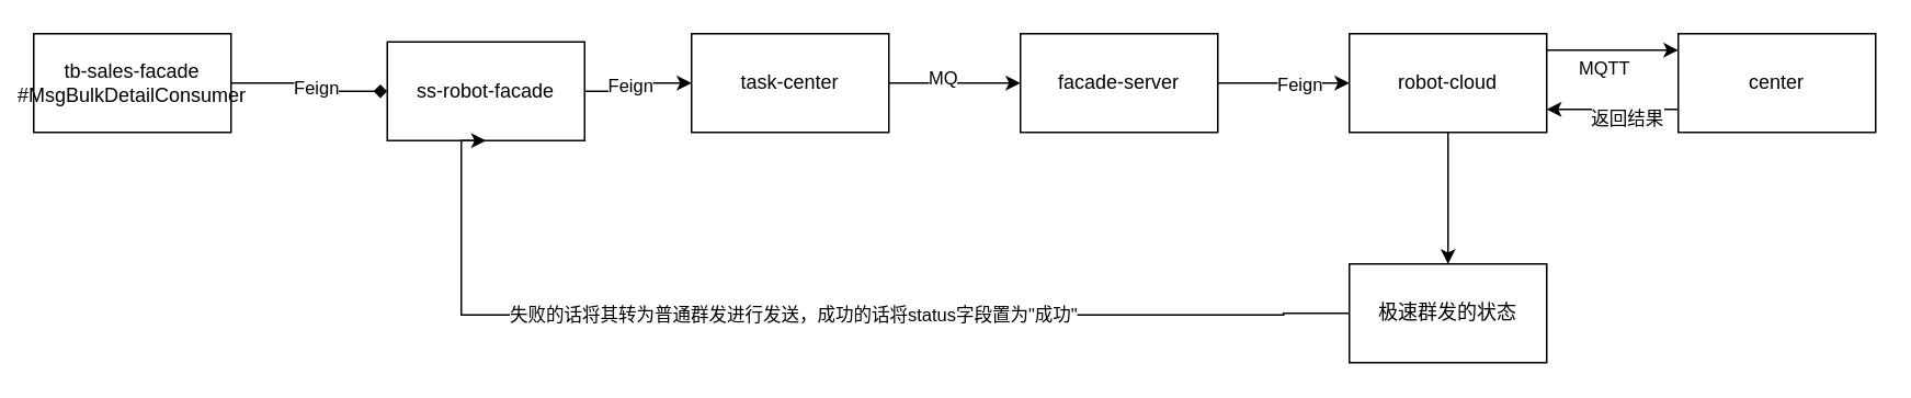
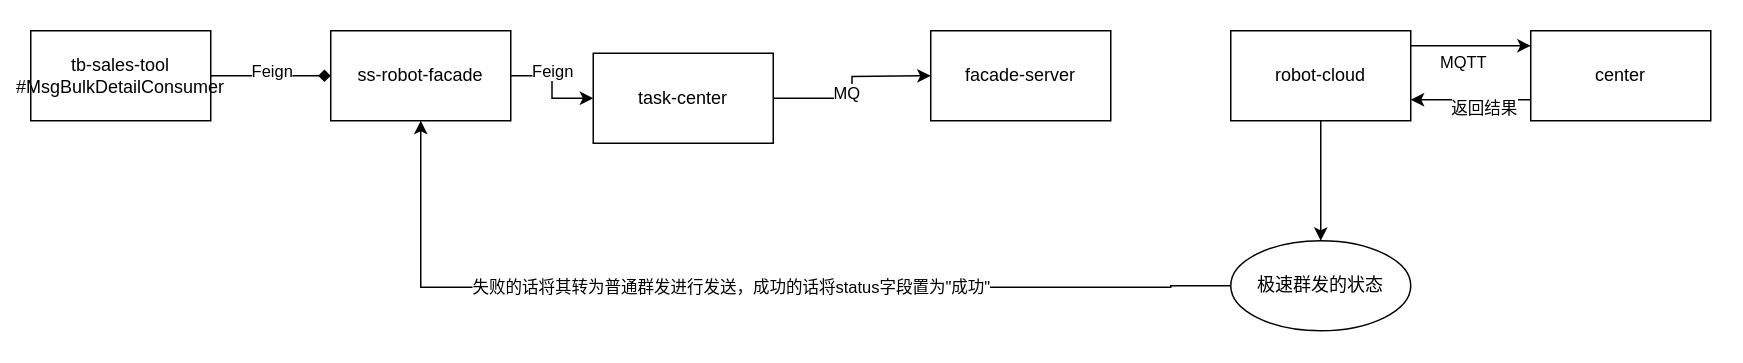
  <mxCell id="0" />
  <mxCell id="1" parent="0" />
  <mxCell id="2" value="" style="edgeStyle=orthogonalEdgeStyle;rounded=0;orthogonalLoop=1;jettySize=auto;html=1;endArrow=diamond;" edge="1" parent="1" source="4" target="7"><mxGeometry relative="1" as="geometry" /></mxCell>
  <mxCell id="3" value="Feign" style="edgeLabel;html=1;align=center;verticalAlign=middle;resizable=0;points=[];" vertex="1" connectable="0" parent="2"><mxGeometry y="4" relative="1" as="geometry"><mxPoint as="offset" /></mxGeometry></mxCell>
- <mxCell id="4" value="tb-sales-facade #MsgBulkDetailConsumer" style="rounded=0;whiteSpace=wrap;html=1;" vertex="1" parent="1"><mxGeometry x="20" y="20" width="120" height="60" as="geometry" /></mxCell>
+ <mxCell id="4" value="tb-sales-tool #MsgBulkDetailConsumer" style="rounded=0;whiteSpace=wrap;html=1;" vertex="1" parent="1"><mxGeometry x="20" y="20" width="120" height="60" as="geometry" /></mxCell>
  <mxCell id="5" value="" style="edgeStyle=orthogonalEdgeStyle;rounded=0;orthogonalLoop=1;jettySize=auto;html=1;" edge="1" parent="1" source="7" target="10"><mxGeometry relative="1" as="geometry" /></mxCell>
  <mxCell id="6" value="Feign" style="edgeLabel;html=1;align=center;verticalAlign=middle;resizable=0;points=[];" vertex="1" connectable="0" parent="5"><mxGeometry x="-0.225" y="4" relative="1" as="geometry"><mxPoint as="offset" /></mxGeometry></mxCell>
- <mxCell id="7" value="ss-robot-facade" style="whiteSpace=wrap;html=1;rounded=0;" vertex="1" parent="1"><mxGeometry x="235" y="25" width="120" height="60" as="geometry" /></mxCell>
+ <mxCell id="7" value="ss-robot-facade" style="whiteSpace=wrap;html=1;rounded=0;" vertex="1" parent="1"><mxGeometry x="220" y="20" width="120" height="60" as="geometry" /></mxCell>
  <mxCell id="8" value="" style="edgeStyle=orthogonalEdgeStyle;rounded=0;orthogonalLoop=1;jettySize=auto;html=1;" edge="1" parent="1" source="10"><mxGeometry relative="1" as="geometry"><mxPoint x="620" y="50" as="targetPoint" /></mxGeometry></mxCell>
  <mxCell id="9" value="MQ" style="edgeLabel;html=1;align=center;verticalAlign=middle;resizable=0;points=[];" vertex="1" connectable="0" parent="8"><mxGeometry x="-0.205" y="4" relative="1" as="geometry"><mxPoint as="offset" /></mxGeometry></mxCell>
- <mxCell id="10" value="task-center" style="whiteSpace=wrap;html=1;rounded=0;" vertex="1" parent="1"><mxGeometry x="420" y="20" width="120" height="60" as="geometry" /></mxCell>
- <mxCell id="11" value="" style="edgeStyle=orthogonalEdgeStyle;rounded=0;orthogonalLoop=1;jettySize=auto;html=1;" edge="1" parent="1" source="13" target="17"><mxGeometry relative="1" as="geometry"><Array as="points"><mxPoint x="620" y="50" /><mxPoint x="620" y="50" /></Array></mxGeometry></mxCell>
- <mxCell id="12" value="Feign" style="edgeLabel;html=1;align=center;verticalAlign=middle;resizable=0;points=[];" vertex="1" connectable="0" parent="11"><mxGeometry x="0.225" relative="1" as="geometry"><mxPoint as="offset" /></mxGeometry></mxCell>
+ <mxCell id="10" value="task-center" style="whiteSpace=wrap;html=1;rounded=0;" vertex="1" parent="1"><mxGeometry x="395" y="35" width="120" height="60" as="geometry" /></mxCell>
  <mxCell id="13" value="facade-server" style="whiteSpace=wrap;html=1;rounded=0;" vertex="1" parent="1"><mxGeometry x="620" y="20" width="120" height="60" as="geometry" /></mxCell>
  <mxCell id="14" value="" style="edgeStyle=orthogonalEdgeStyle;rounded=0;orthogonalLoop=1;jettySize=auto;html=1;" edge="1" parent="1" source="17" target="20"><mxGeometry relative="1" as="geometry"><Array as="points"><mxPoint x="1000" y="30" /><mxPoint x="1000" y="30" /></Array></mxGeometry></mxCell>
  <mxCell id="15" value="MQTT" style="edgeLabel;html=1;align=center;verticalAlign=middle;resizable=0;points=[];" vertex="1" connectable="0" parent="14"><mxGeometry x="-0.15" y="1" relative="1" as="geometry"><mxPoint y="11" as="offset" /></mxGeometry></mxCell>
  <mxCell id="16" value="" style="edgeStyle=orthogonalEdgeStyle;rounded=0;orthogonalLoop=1;jettySize=auto;html=1;" edge="1" parent="1" source="17" target="23"><mxGeometry relative="1" as="geometry" /></mxCell>
  <mxCell id="17" value="robot-cloud" style="whiteSpace=wrap;html=1;rounded=0;" vertex="1" parent="1"><mxGeometry x="820" y="20" width="120" height="60" as="geometry" /></mxCell>
  <mxCell id="18" value="" style="edgeStyle=orthogonalEdgeStyle;rounded=0;orthogonalLoop=1;jettySize=auto;html=1;" edge="1" parent="1" source="20" target="17"><mxGeometry relative="1" as="geometry"><Array as="points"><mxPoint x="1009" y="66" /><mxPoint x="1009" y="66" /></Array></mxGeometry></mxCell>
  <mxCell id="19" value="返回结果" style="edgeLabel;html=1;align=center;verticalAlign=middle;resizable=0;points=[];" vertex="1" connectable="0" parent="18"><mxGeometry x="-0.2" y="5" relative="1" as="geometry"><mxPoint as="offset" /></mxGeometry></mxCell>
  <mxCell id="20" value="center" style="whiteSpace=wrap;html=1;rounded=0;" vertex="1" parent="1"><mxGeometry x="1020" y="20" width="120" height="60" as="geometry" /></mxCell>
  <mxCell id="21" value="" style="edgeStyle=orthogonalEdgeStyle;rounded=0;orthogonalLoop=1;jettySize=auto;html=1;entryX=0.5;entryY=1;entryDx=0;entryDy=0;" edge="1" parent="1" source="23" target="7"><mxGeometry relative="1" as="geometry"><mxPoint x="740" y="190" as="targetPoint" /><Array as="points"><mxPoint x="780" y="190" /><mxPoint x="780" y="191" /><mxPoint x="280" y="191" /></Array></mxGeometry></mxCell>
  <mxCell id="22" value="失败的话将其转为普通群发进行发送，成功的话将status字段置为&quot;成功&quot;" style="edgeLabel;html=1;align=center;verticalAlign=middle;resizable=0;points=[];" vertex="1" connectable="0" parent="21"><mxGeometry x="0.028" y="-1" relative="1" as="geometry"><mxPoint as="offset" /></mxGeometry></mxCell>
- <mxCell id="23" value="极速群发的状态" style="whiteSpace=wrap;html=1;rounded=0;" vertex="1" parent="1"><mxGeometry x="820" y="160" width="120" height="60" as="geometry" /></mxCell>
+ <mxCell id="23" value="极速群发的状态" style="ellipse;whiteSpace=wrap;html=1;" vertex="1" parent="1"><mxGeometry x="820" y="160" width="120" height="60" as="geometry" /></mxCell>
